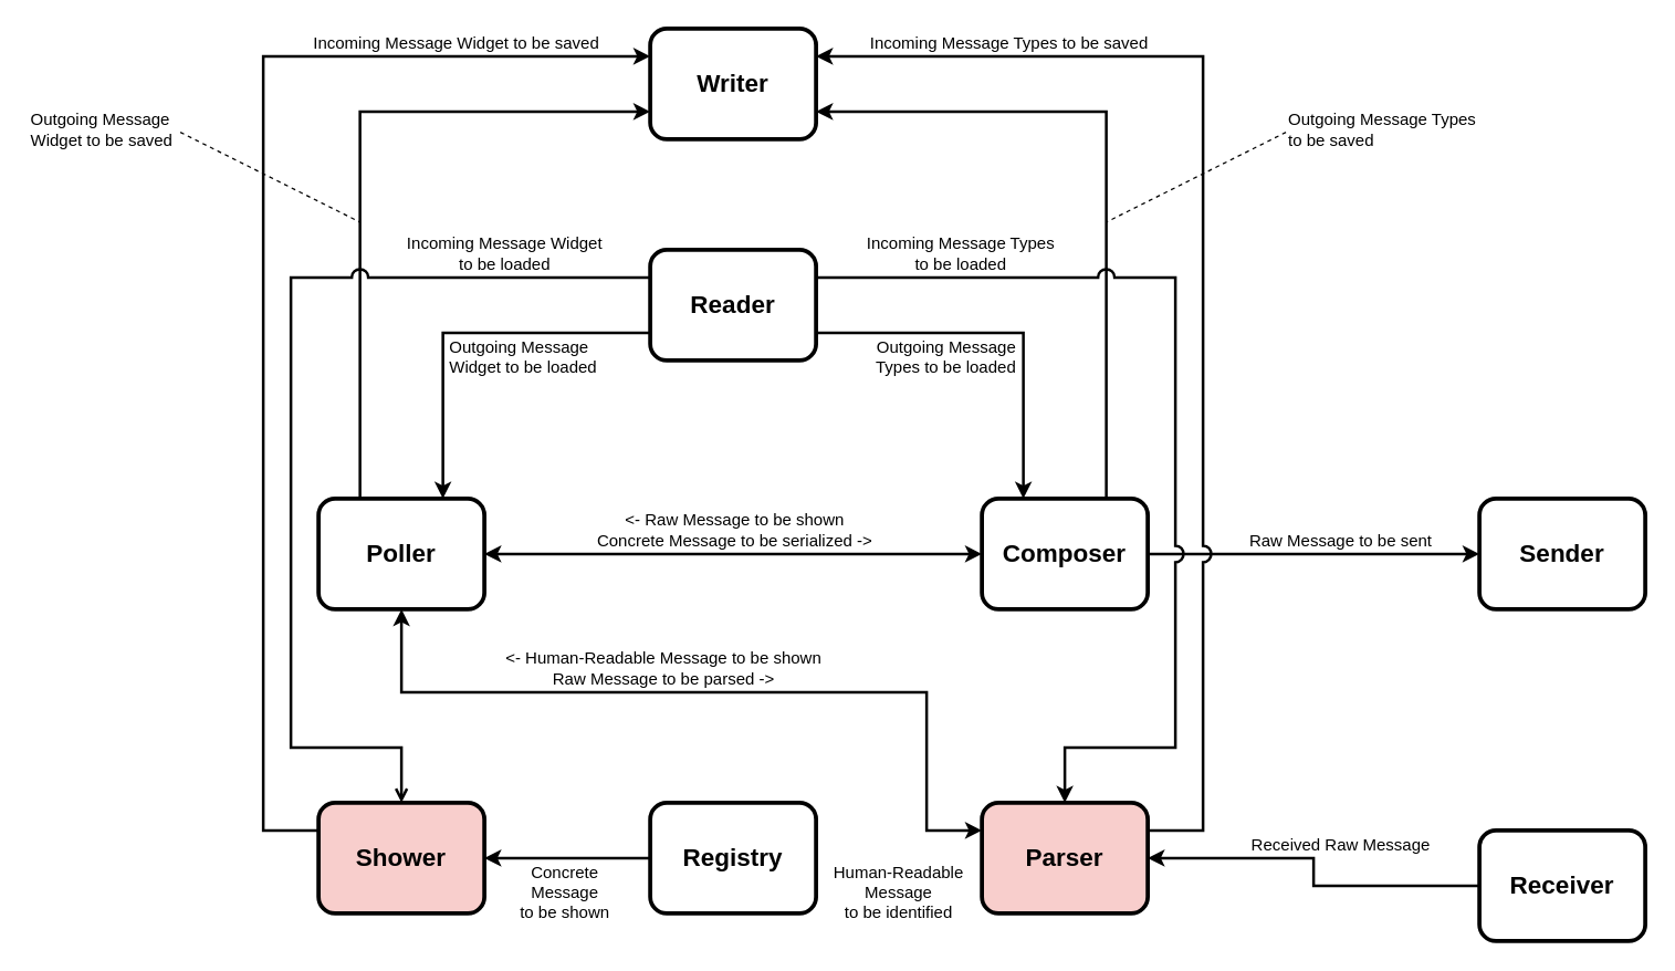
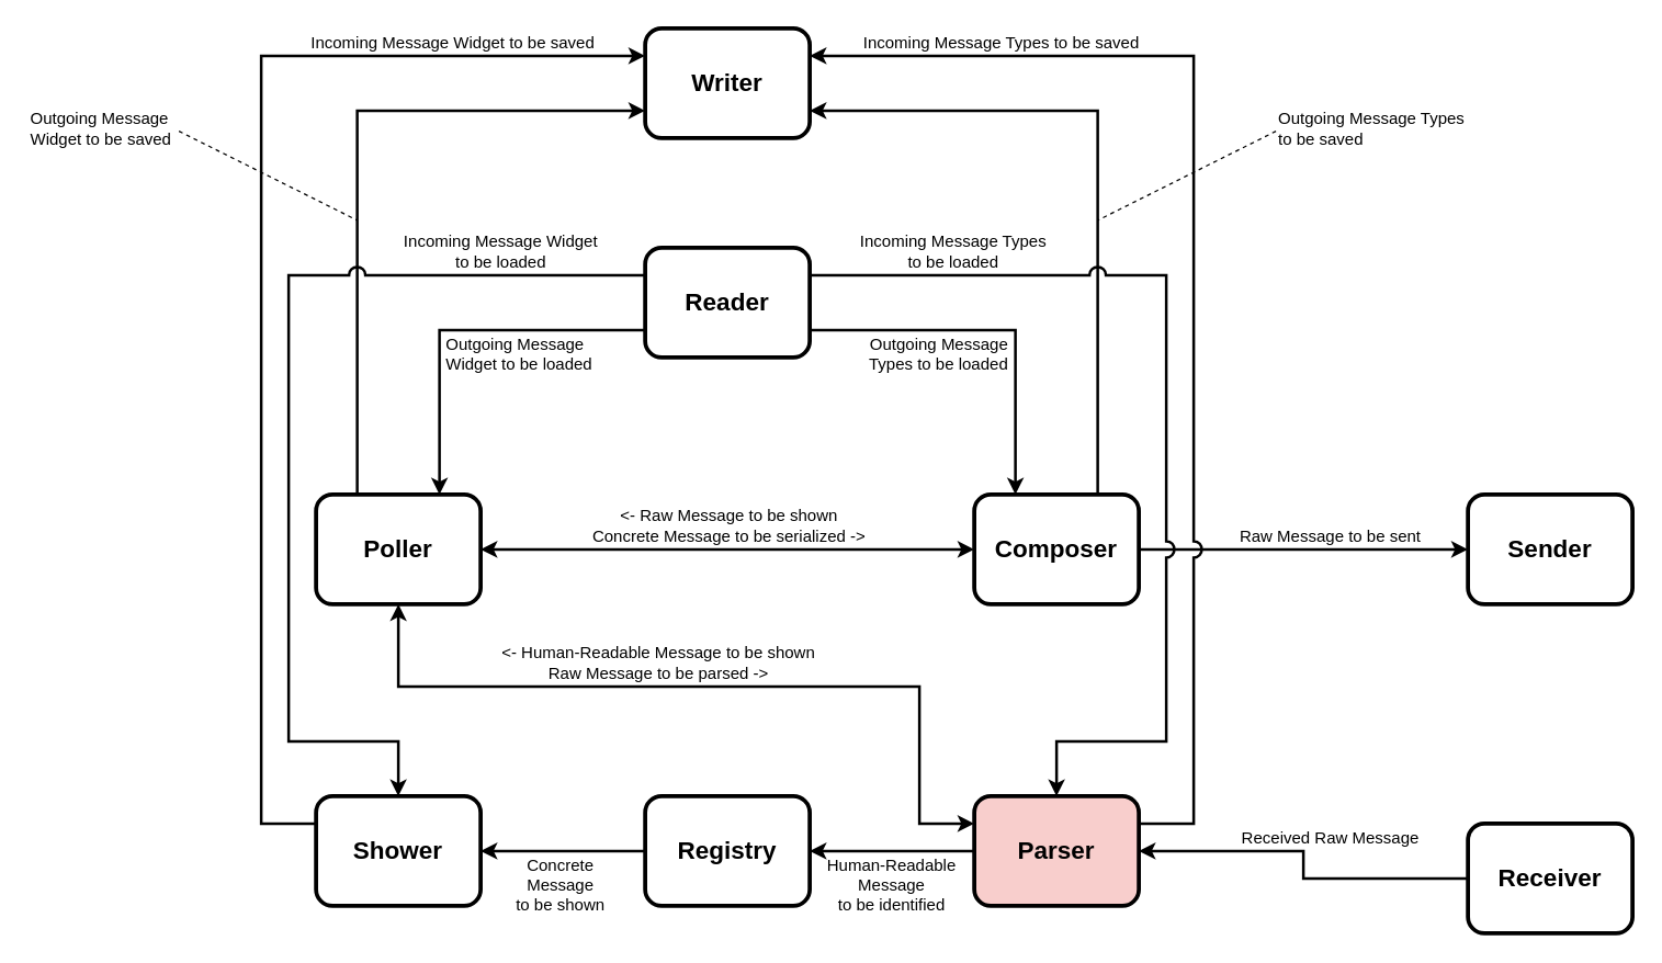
  <mxCell id="0" />
  <mxCell id="1" parent="0" />
  <mxCell id="2" value="Sender" style="rounded=1;whiteSpace=wrap;html=1;strokeWidth=3;fontSize=18;fontStyle=1" parent="1" vertex="1"><mxGeometry x="1070" y="360" width="120" height="80" as="geometry" /></mxCell>
  <mxCell id="3" style="edgeStyle=orthogonalEdgeStyle;rounded=0;orthogonalLoop=1;jettySize=auto;html=1;entryX=1;entryY=0.5;entryDx=0;entryDy=0;strokeWidth=2;jumpStyle=arc;jumpSize=10;" parent="1" source="4" target="12" edge="1"><mxGeometry relative="1" as="geometry" /></mxCell>
  <mxCell id="4" value="Receiver" style="rounded=1;whiteSpace=wrap;html=1;strokeWidth=3;fontSize=18;fontStyle=1" parent="1" vertex="1"><mxGeometry x="1070" y="600" width="120" height="80" as="geometry" /></mxCell>
  <mxCell id="5" style="edgeStyle=orthogonalEdgeStyle;rounded=0;orthogonalLoop=1;jettySize=auto;html=1;exitX=1;exitY=0.5;exitDx=0;exitDy=0;strokeWidth=2;jumpStyle=arc;jumpSize=10;" parent="1" source="8" target="2" edge="1"><mxGeometry relative="1" as="geometry" /></mxCell>
  <mxCell id="6" style="edgeStyle=orthogonalEdgeStyle;rounded=0;orthogonalLoop=1;jettySize=auto;html=1;exitX=0.75;exitY=0;exitDx=0;exitDy=0;entryX=1;entryY=0.75;entryDx=0;entryDy=0;strokeWidth=2;jumpStyle=arc;jumpSize=10;" parent="1" source="8" target="17" edge="1"><mxGeometry relative="1" as="geometry" /></mxCell>
  <mxCell id="7" style="edgeStyle=orthogonalEdgeStyle;rounded=0;orthogonalLoop=1;jettySize=auto;html=1;fontStyle=0;strokeWidth=2;startArrow=classic;startFill=1;" parent="1" source="8" target="14" edge="1"><mxGeometry relative="1" as="geometry" /></mxCell>
  <mxCell id="8" value="Composer" style="rounded=1;whiteSpace=wrap;html=1;strokeWidth=3;fontSize=18;fontStyle=1" parent="1" vertex="1"><mxGeometry x="710" y="360" width="120" height="80" as="geometry" /></mxCell>
+ <mxCell id="9" style="edgeStyle=orthogonalEdgeStyle;rounded=0;orthogonalLoop=1;jettySize=auto;html=1;strokeWidth=2;jumpStyle=arc;jumpSize=10;exitX=0;exitY=0.5;exitDx=0;exitDy=0;" parent="1" source="12" target="37" edge="1"><mxGeometry relative="1" as="geometry"><Array as="points"><mxPoint x="690" y="620" /><mxPoint x="690" y="620" /></Array></mxGeometry></mxCell>
  <mxCell id="10" style="edgeStyle=orthogonalEdgeStyle;rounded=0;orthogonalLoop=1;jettySize=auto;html=1;exitX=1;exitY=0.25;exitDx=0;exitDy=0;entryX=1;entryY=0.25;entryDx=0;entryDy=0;strokeWidth=2;jumpStyle=arc;jumpSize=10;" parent="1" source="12" target="17" edge="1"><mxGeometry relative="1" as="geometry"><Array as="points"><mxPoint x="870" y="600" /><mxPoint x="870" y="40" /></Array></mxGeometry></mxCell>
  <mxCell id="11" style="edgeStyle=orthogonalEdgeStyle;rounded=0;orthogonalLoop=1;jettySize=auto;html=1;exitX=0;exitY=0.25;exitDx=0;exitDy=0;entryX=0.5;entryY=1;entryDx=0;entryDy=0;strokeWidth=2;startArrow=classic;startFill=1;" parent="1" source="12" target="14" edge="1"><mxGeometry relative="1" as="geometry"><Array as="points"><mxPoint x="670" y="600" /><mxPoint x="670" y="500" /><mxPoint x="290" y="500" /></Array></mxGeometry></mxCell>
  <mxCell id="12" value="Parser" style="rounded=1;whiteSpace=wrap;html=1;strokeWidth=3;fontSize=18;fontStyle=1;fillColor=#f8cecc;" parent="1" vertex="1"><mxGeometry x="710" y="580" width="120" height="80" as="geometry" /></mxCell>
  <mxCell id="13" style="edgeStyle=orthogonalEdgeStyle;rounded=0;orthogonalLoop=1;jettySize=auto;html=1;exitX=0.25;exitY=0;exitDx=0;exitDy=0;entryX=0;entryY=0.75;entryDx=0;entryDy=0;strokeWidth=2;jumpStyle=arc;jumpSize=10;" parent="1" source="14" target="17" edge="1"><mxGeometry relative="1" as="geometry"><mxPoint x="450" y="120" as="targetPoint" /></mxGeometry></mxCell>
  <mxCell id="14" value="Poller" style="rounded=1;whiteSpace=wrap;html=1;strokeWidth=3;fontSize=18;fontStyle=1" parent="1" vertex="1"><mxGeometry x="230" y="360" width="120" height="80" as="geometry" /></mxCell>
  <mxCell id="15" style="edgeStyle=orthogonalEdgeStyle;rounded=0;orthogonalLoop=1;jettySize=auto;html=1;exitX=0;exitY=0.25;exitDx=0;exitDy=0;entryX=0;entryY=0.25;entryDx=0;entryDy=0;strokeWidth=2;jumpStyle=arc;jumpSize=10;" parent="1" source="16" target="17" edge="1"><mxGeometry relative="1" as="geometry"><mxPoint x="450" y="80" as="targetPoint" /><Array as="points"><mxPoint x="190" y="600" /><mxPoint x="190" y="40" /></Array></mxGeometry></mxCell>
- <mxCell id="16" value="Shower" style="rounded=1;whiteSpace=wrap;html=1;strokeWidth=3;fontSize=18;fontStyle=1;fillColor=#f8cecc;" parent="1" vertex="1"><mxGeometry x="230" y="580" width="120" height="80" as="geometry" /></mxCell>
+ <mxCell id="16" value="Shower" style="rounded=1;whiteSpace=wrap;html=1;strokeWidth=3;fontSize=18;fontStyle=1" parent="1" vertex="1"><mxGeometry x="230" y="580" width="120" height="80" as="geometry" /></mxCell>
  <mxCell id="17" value="Writer" style="rounded=1;whiteSpace=wrap;html=1;strokeWidth=3;fontSize=18;fontStyle=1" parent="1" vertex="1"><mxGeometry x="470" y="20" width="120" height="80" as="geometry" /></mxCell>
  <mxCell id="18" style="edgeStyle=orthogonalEdgeStyle;rounded=0;orthogonalLoop=1;jettySize=auto;html=1;exitX=1;exitY=0.25;exitDx=0;exitDy=0;entryX=0.5;entryY=0;entryDx=0;entryDy=0;strokeWidth=2;jumpStyle=arc;jumpSize=10;" parent="1" source="22" target="12" edge="1"><mxGeometry relative="1" as="geometry"><Array as="points"><mxPoint x="850" y="200" /><mxPoint x="850" y="540" /><mxPoint x="770" y="540" /></Array></mxGeometry></mxCell>
  <mxCell id="19" style="edgeStyle=orthogonalEdgeStyle;rounded=0;orthogonalLoop=1;jettySize=auto;html=1;exitX=1;exitY=0.75;exitDx=0;exitDy=0;entryX=0.25;entryY=0;entryDx=0;entryDy=0;strokeWidth=2;jumpStyle=arc;jumpSize=10;" parent="1" source="22" target="8" edge="1"><mxGeometry relative="1" as="geometry" /></mxCell>
- <mxCell id="20" style="edgeStyle=orthogonalEdgeStyle;rounded=0;orthogonalLoop=1;jettySize=auto;html=1;exitX=0;exitY=0.25;exitDx=0;exitDy=0;entryX=0.5;entryY=0;entryDx=0;entryDy=0;strokeWidth=2;jumpStyle=arc;jumpSize=10;endArrow=open;" parent="1" source="22" target="16" edge="1"><mxGeometry relative="1" as="geometry"><mxPoint x="450" y="200" as="sourcePoint" /><Array as="points"><mxPoint x="210" y="200" /><mxPoint x="210" y="540" /><mxPoint x="290" y="540" /></Array></mxGeometry></mxCell>
+ <mxCell id="20" style="edgeStyle=orthogonalEdgeStyle;rounded=0;orthogonalLoop=1;jettySize=auto;html=1;exitX=0;exitY=0.25;exitDx=0;exitDy=0;entryX=0.5;entryY=0;entryDx=0;entryDy=0;strokeWidth=2;jumpStyle=arc;jumpSize=10;" parent="1" source="22" target="16" edge="1"><mxGeometry relative="1" as="geometry"><mxPoint x="450" y="200" as="sourcePoint" /><Array as="points"><mxPoint x="210" y="200" /><mxPoint x="210" y="540" /><mxPoint x="290" y="540" /></Array></mxGeometry></mxCell>
  <mxCell id="21" style="edgeStyle=orthogonalEdgeStyle;rounded=0;orthogonalLoop=1;jettySize=auto;html=1;exitX=0;exitY=0.75;exitDx=0;exitDy=0;entryX=0.75;entryY=0;entryDx=0;entryDy=0;strokeWidth=2;jumpStyle=arc;jumpSize=10;" parent="1" source="22" target="14" edge="1"><mxGeometry relative="1" as="geometry"><mxPoint x="450" y="240" as="sourcePoint" /></mxGeometry></mxCell>
  <mxCell id="22" value="Reader" style="rounded=1;whiteSpace=wrap;html=1;strokeWidth=3;fontSize=18;fontStyle=1" parent="1" vertex="1"><mxGeometry x="470" y="180" width="120" height="80" as="geometry" /></mxCell>
  <mxCell id="23" value="Raw Message to be sent" style="text;html=1;align=center;verticalAlign=bottom;whiteSpace=wrap;rounded=0;" parent="1" vertex="1"><mxGeometry x="890" y="380" width="160" height="20" as="geometry" /></mxCell>
  <mxCell id="24" value="Received Raw Message" style="text;html=1;align=center;verticalAlign=bottom;whiteSpace=wrap;rounded=0;" parent="1" vertex="1"><mxGeometry x="890" y="600" width="160" height="20" as="geometry" /></mxCell>
  <mxCell id="25" value="Human-Readable Message&lt;br&gt;&lt;div&gt;to be identified&lt;/div&gt;" style="text;html=1;align=center;verticalAlign=top;whiteSpace=wrap;rounded=0;spacingLeft=0;spacingTop=-3;" parent="1" vertex="1"><mxGeometry x="600" y="620" width="100" height="50" as="geometry" /></mxCell>
  <mxCell id="26" value="Incoming Message Types to be saved" style="text;html=1;align=center;verticalAlign=bottom;whiteSpace=wrap;rounded=0;" parent="1" vertex="1"><mxGeometry x="610" y="20" width="240" height="20" as="geometry" /></mxCell>
  <mxCell id="27" value="Incoming Message Widget to be saved" style="text;html=1;align=center;verticalAlign=bottom;whiteSpace=wrap;rounded=0;" parent="1" vertex="1"><mxGeometry x="210" y="20" width="240" height="20" as="geometry" /></mxCell>
  <mxCell id="28" style="rounded=0;orthogonalLoop=1;jettySize=auto;html=1;exitX=0;exitY=0.5;exitDx=0;exitDy=0;endArrow=none;endFill=0;dashed=1;" parent="1" source="29" edge="1"><mxGeometry relative="1" as="geometry"><mxPoint x="800" y="160" as="targetPoint" /></mxGeometry></mxCell>
  <mxCell id="29" value="Outgoing Message Types to be saved" style="text;html=1;align=left;verticalAlign=bottom;whiteSpace=wrap;rounded=0;" parent="1" vertex="1"><mxGeometry x="930" y="80" width="140" height="30" as="geometry" /></mxCell>
  <mxCell id="30" style="rounded=0;orthogonalLoop=1;jettySize=auto;html=1;exitX=1;exitY=0.5;exitDx=0;exitDy=0;dashed=1;endArrow=none;endFill=0;" parent="1" source="31" edge="1"><mxGeometry relative="1" as="geometry"><mxPoint x="260" y="160" as="targetPoint" /></mxGeometry></mxCell>
  <mxCell id="31" value="Outgoing Message Widget to be saved" style="text;html=1;align=left;verticalAlign=bottom;whiteSpace=wrap;rounded=0;" parent="1" vertex="1"><mxGeometry x="20" y="80" width="110" height="30" as="geometry" /></mxCell>
  <mxCell id="32" value="Incoming Message Types&lt;div&gt;to be loaded&lt;/div&gt;" style="text;html=1;align=center;verticalAlign=bottom;whiteSpace=wrap;rounded=0;" parent="1" vertex="1"><mxGeometry x="610" y="170" width="170" height="30" as="geometry" /></mxCell>
  <mxCell id="33" value="Incoming Message Widget&lt;div&gt;to be loaded&lt;/div&gt;" style="text;html=1;align=center;verticalAlign=bottom;whiteSpace=wrap;rounded=0;" parent="1" vertex="1"><mxGeometry x="280" y="170" width="170" height="30" as="geometry" /></mxCell>
  <mxCell id="34" value="Outgoing Message Types to be loaded" style="text;html=1;align=right;verticalAlign=top;whiteSpace=wrap;rounded=0;spacingRight=3;spacingTop=-3;" parent="1" vertex="1"><mxGeometry x="610" y="240" width="130" height="30" as="geometry" /></mxCell>
  <mxCell id="35" value="Outgoing Message Widget to be loaded" style="text;html=1;align=left;verticalAlign=top;whiteSpace=wrap;rounded=0;spacingLeft=3;spacingTop=-3;" parent="1" vertex="1"><mxGeometry x="320" y="240" width="130" height="30" as="geometry" /></mxCell>
  <mxCell id="36" style="edgeStyle=orthogonalEdgeStyle;rounded=0;orthogonalLoop=1;jettySize=auto;html=1;entryX=1;entryY=0.5;entryDx=0;entryDy=0;strokeWidth=2;" parent="1" source="37" target="16" edge="1"><mxGeometry relative="1" as="geometry"><Array as="points"><mxPoint x="480" y="620" /><mxPoint x="480" y="620" /></Array></mxGeometry></mxCell>
  <mxCell id="37" value="Registry" style="rounded=1;whiteSpace=wrap;html=1;strokeWidth=3;fontSize=18;fontStyle=1" parent="1" vertex="1"><mxGeometry x="470" y="580" width="120" height="80" as="geometry" /></mxCell>
  <mxCell id="38" value="Concrete Message&lt;br&gt;&lt;div&gt;to be shown&lt;br&gt;&lt;/div&gt;" style="text;html=1;align=center;verticalAlign=top;whiteSpace=wrap;rounded=0;spacingLeft=0;spacingRight=3;spacingTop=-3;" parent="1" vertex="1"><mxGeometry x="370" y="620" width="80" height="50" as="geometry" /></mxCell>
  <mxCell id="39" value="&amp;lt;- Raw Message&amp;nbsp;&lt;span style=&quot;background-color: initial;&quot;&gt;to be shown&lt;/span&gt;&lt;div&gt;Concrete Message to be serialized -&amp;gt;&lt;/div&gt;" style="text;html=1;align=center;verticalAlign=bottom;whiteSpace=wrap;rounded=0;spacingLeft=3;" parent="1" vertex="1"><mxGeometry x="370" y="370" width="320" height="30" as="geometry" /></mxCell>
  <mxCell id="40" value="&amp;lt;- Human-Readable Message&amp;nbsp;&lt;span style=&quot;background-color: initial;&quot;&gt;to be shown&lt;/span&gt;&lt;div&gt;&lt;span style=&quot;background-color: initial;&quot;&gt;Raw Message to be parsed -&amp;gt;&lt;/span&gt;&lt;/div&gt;" style="text;html=1;align=center;verticalAlign=bottom;whiteSpace=wrap;rounded=0;spacingLeft=0;" parent="1" vertex="1"><mxGeometry x="310" y="470" width="340" height="30" as="geometry" /></mxCell>
